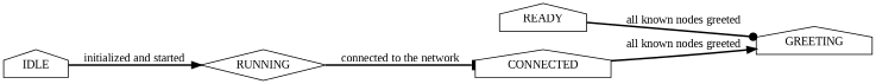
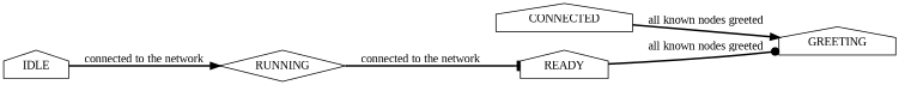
  digraph {
    fontname="Liberation Serif"
    rankdir=LR
    node [fontname="Liberation Serif" shape=house]
    edge [arrowhead=normal fontname="Liberation Serif" style=bold]
    RUNNING [shape=diamond]
    IDLE
    CONNECTED
    GREETING
    READY
-   RUNNING -> CONNECTED [arrowhead=tee label="connected to the network"]
-   IDLE -> RUNNING [label="initialized and started"]
+   RUNNING -> READY [arrowhead=tee label="connected to the network"]
+   IDLE -> RUNNING [label="connected to the network"]
    CONNECTED -> GREETING [label="all known nodes greeted"]
    READY -> GREETING [arrowhead=dot label="all known nodes greeted"]
  }
